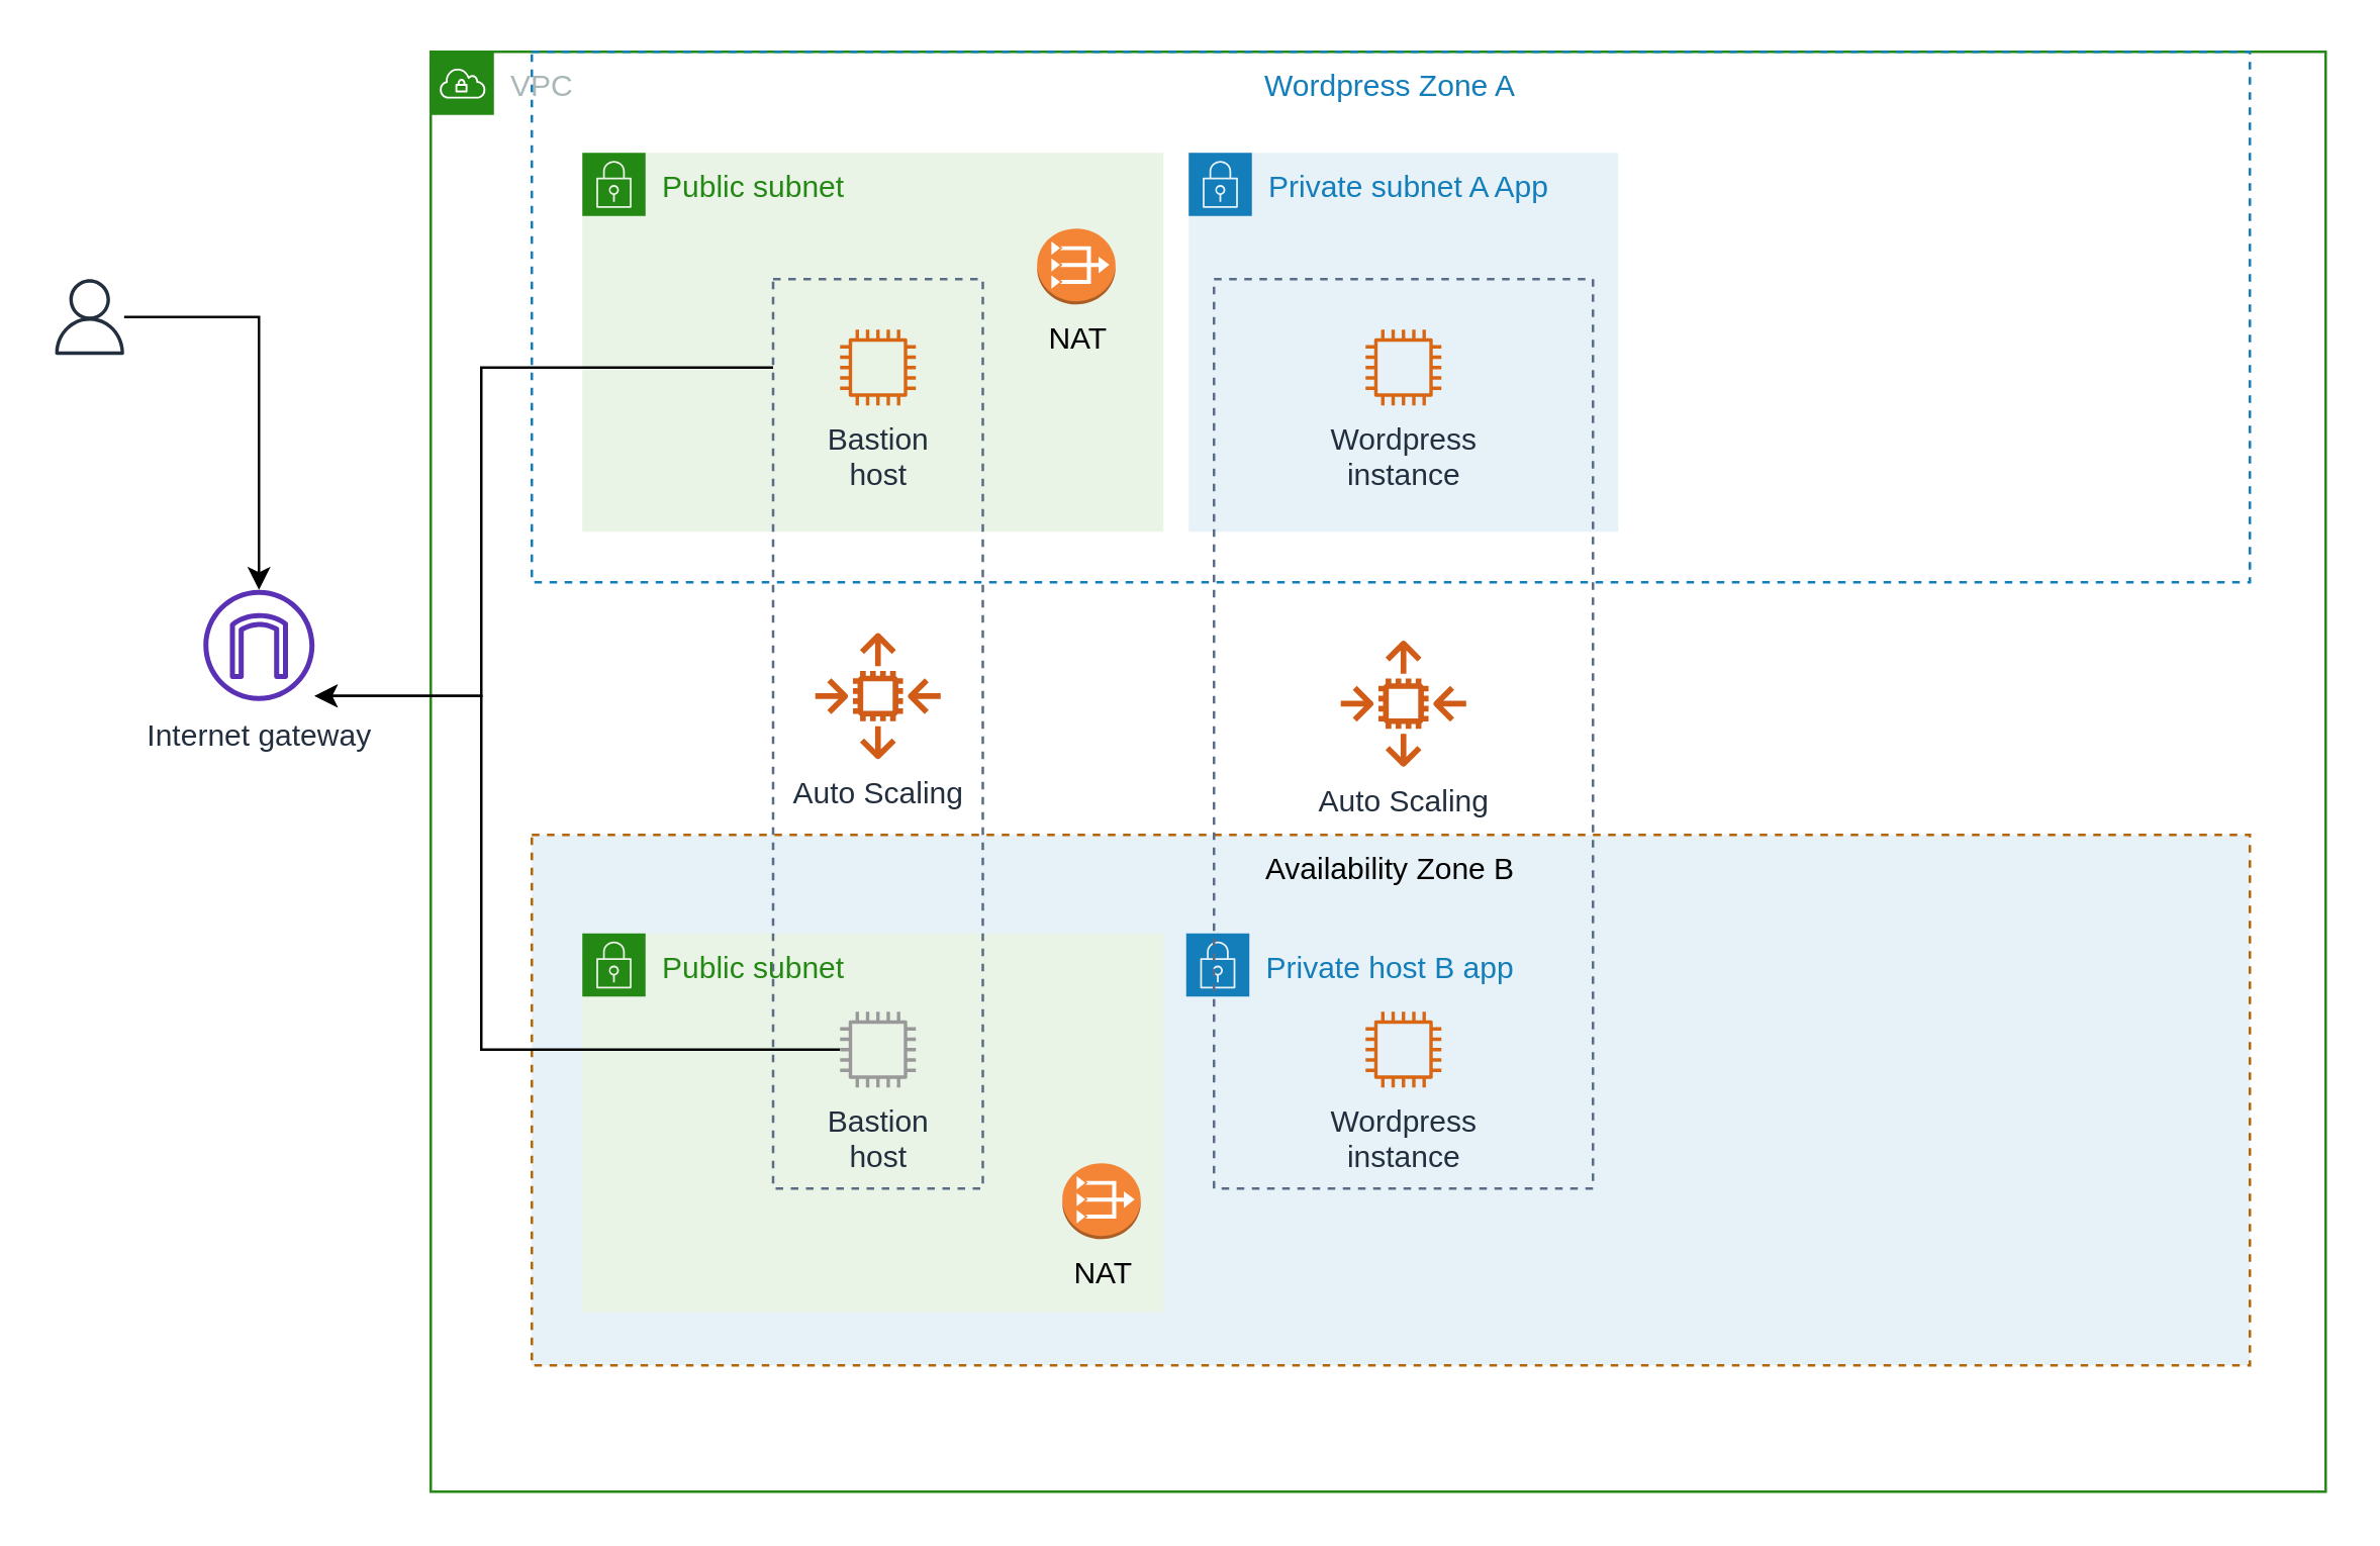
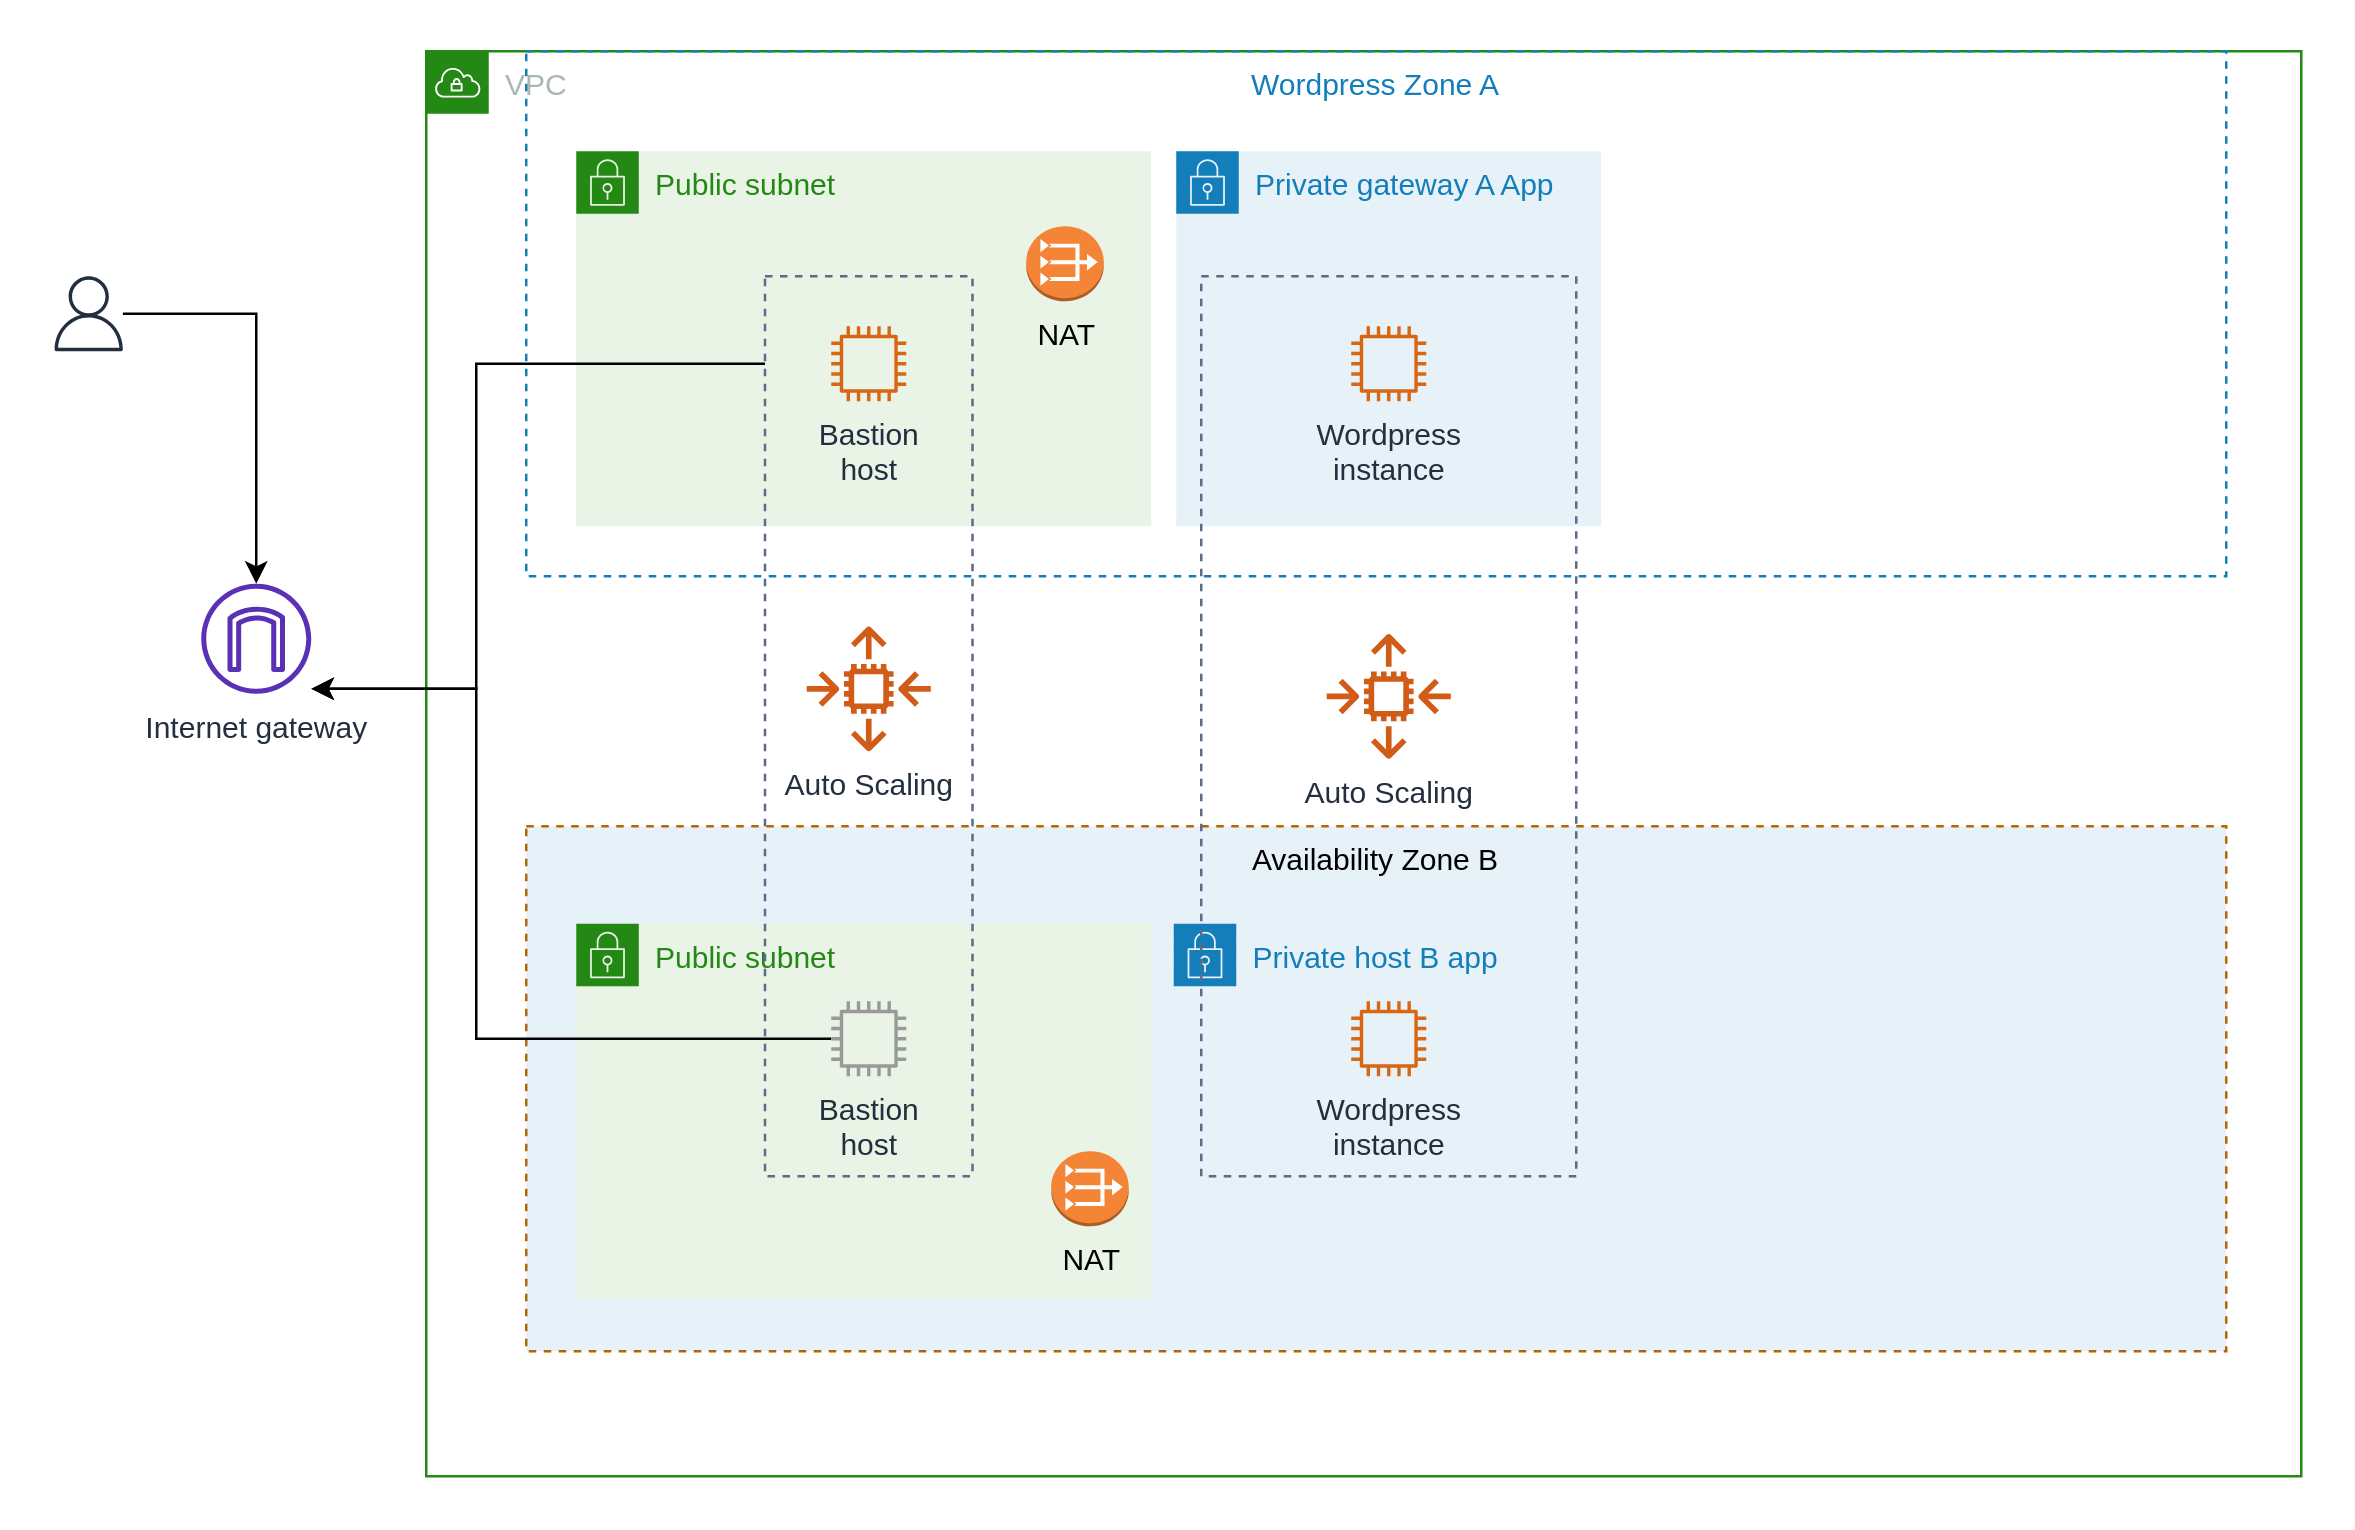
  <mxCell id="0" />
  <mxCell id="1" parent="0" />
  <mxCell id="2" value="Availability Zone B" style="strokeColor=#b46504;dashed=1;verticalAlign=top;fontStyle=0;fillColor=#e6f2f8;" vertex="1" parent="1"><mxGeometry x="210" y="330" width="680" height="210" as="geometry" /></mxCell>
  <mxCell id="3" value="VPC" style="points=[[0,0],[0.25,0],[0.5,0],[0.75,0],[1,0],[1,0.25],[1,0.5],[1,0.75],[1,1],[0.75,1],[0.5,1],[0.25,1],[0,1],[0,0.75],[0,0.5],[0,0.25]];outlineConnect=0;gradientColor=none;html=1;whiteSpace=wrap;fontSize=12;fontStyle=0;shape=mxgraph.aws4.group;grIcon=mxgraph.aws4.group_vpc;strokeColor=#248814;fillColor=none;verticalAlign=top;align=left;spacingLeft=30;fontColor=#AAB7B8;dashed=0;" vertex="1" parent="1"><mxGeometry x="170" y="20" width="750" height="570" as="geometry" /></mxCell>
  <mxCell id="4" value="Private host B app" style="points=[[0,0],[0.25,0],[0.5,0],[0.75,0],[1,0],[1,0.25],[1,0.5],[1,0.75],[1,1],[0.75,1],[0.5,1],[0.25,1],[0,1],[0,0.75],[0,0.5],[0,0.25]];outlineConnect=0;gradientColor=none;html=1;whiteSpace=wrap;fontSize=12;fontStyle=0;shape=mxgraph.aws4.group;grIcon=mxgraph.aws4.group_security_group;grStroke=0;strokeColor=#147EBA;fillColor=#E6F2F8;verticalAlign=top;align=left;spacingLeft=30;fontColor=#147EBA;dashed=0;" vertex="1" parent="1"><mxGeometry x="469" y="369" width="170" height="150" as="geometry" /></mxCell>
- <mxCell id="5" value="Private subnet A App" style="points=[[0,0],[0.25,0],[0.5,0],[0.75,0],[1,0],[1,0.25],[1,0.5],[1,0.75],[1,1],[0.75,1],[0.5,1],[0.25,1],[0,1],[0,0.75],[0,0.5],[0,0.25]];outlineConnect=0;gradientColor=none;html=1;whiteSpace=wrap;fontSize=12;fontStyle=0;shape=mxgraph.aws4.group;grIcon=mxgraph.aws4.group_security_group;grStroke=0;strokeColor=#147EBA;fillColor=#E6F2F8;verticalAlign=top;align=left;spacingLeft=30;fontColor=#147EBA;dashed=0;" vertex="1" parent="1"><mxGeometry x="470" y="60" width="170" height="150" as="geometry" /></mxCell>
+ <mxCell id="5" value="Private gateway A App" style="points=[[0,0],[0.25,0],[0.5,0],[0.75,0],[1,0],[1,0.25],[1,0.5],[1,0.75],[1,1],[0.75,1],[0.5,1],[0.25,1],[0,1],[0,0.75],[0,0.5],[0,0.25]];outlineConnect=0;gradientColor=none;html=1;whiteSpace=wrap;fontSize=12;fontStyle=0;shape=mxgraph.aws4.group;grIcon=mxgraph.aws4.group_security_group;grStroke=0;strokeColor=#147EBA;fillColor=#E6F2F8;verticalAlign=top;align=left;spacingLeft=30;fontColor=#147EBA;dashed=0;" vertex="1" parent="1"><mxGeometry x="470" y="60" width="170" height="150" as="geometry" /></mxCell>
  <mxCell id="6" value="" style="fillColor=none;strokeColor=#5A6C86;dashed=1;verticalAlign=top;fontStyle=0;fontColor=#5A6C86;" vertex="1" parent="1"><mxGeometry x="480" y="110" width="150" height="360" as="geometry" /></mxCell>
  <mxCell id="7" value="Public subnet" style="points=[[0,0],[0.25,0],[0.5,0],[0.75,0],[1,0],[1,0.25],[1,0.5],[1,0.75],[1,1],[0.75,1],[0.5,1],[0.25,1],[0,1],[0,0.75],[0,0.5],[0,0.25]];outlineConnect=0;gradientColor=none;html=1;whiteSpace=wrap;fontSize=12;fontStyle=0;shape=mxgraph.aws4.group;grIcon=mxgraph.aws4.group_security_group;grStroke=0;strokeColor=#248814;fillColor=#E9F3E6;verticalAlign=top;align=left;spacingLeft=30;fontColor=#248814;dashed=0;" vertex="1" parent="1"><mxGeometry x="230" y="369" width="230" height="150" as="geometry" /></mxCell>
  <mxCell id="8" value="Wordpress Zone A" style="fillColor=none;strokeColor=#147EBA;dashed=1;verticalAlign=top;fontStyle=0;fontColor=#147EBA;" vertex="1" parent="1"><mxGeometry x="210" y="20" width="680" height="210" as="geometry" /></mxCell>
  <mxCell id="9" value="Public subnet" style="points=[[0,0],[0.25,0],[0.5,0],[0.75,0],[1,0],[1,0.25],[1,0.5],[1,0.75],[1,1],[0.75,1],[0.5,1],[0.25,1],[0,1],[0,0.75],[0,0.5],[0,0.25]];outlineConnect=0;gradientColor=none;html=1;whiteSpace=wrap;fontSize=12;fontStyle=0;shape=mxgraph.aws4.group;grIcon=mxgraph.aws4.group_security_group;grStroke=0;strokeColor=#248814;fillColor=#E9F3E6;verticalAlign=top;align=left;spacingLeft=30;fontColor=#248814;dashed=0;" vertex="1" parent="1"><mxGeometry x="230" y="60" width="230" height="150" as="geometry" /></mxCell>
  <mxCell id="10" value="" style="fillColor=none;strokeColor=#5A6C86;dashed=1;verticalAlign=top;fontStyle=0;fontColor=#5A6C86;" vertex="1" parent="1"><mxGeometry x="305.5" y="110" width="83" height="360" as="geometry" /></mxCell>
  <mxCell id="11" value="Auto Scaling" style="outlineConnect=0;fontColor=#232F3E;gradientColor=none;fillColor=#D05C17;strokeColor=none;dashed=0;verticalLabelPosition=bottom;verticalAlign=top;align=center;html=1;fontSize=12;fontStyle=0;aspect=fixed;pointerEvents=1;shape=mxgraph.aws4.auto_scaling2;" vertex="1" parent="1"><mxGeometry x="322" y="250" width="50" height="50" as="geometry" /></mxCell>
  <mxCell id="12" style="edgeStyle=orthogonalEdgeStyle;rounded=0;orthogonalLoop=1;jettySize=auto;html=1;" edge="1" parent="1" source="10" target="14"><mxGeometry relative="1" as="geometry"><mxPoint x="150" y="270" as="targetPoint" /><Array as="points"><mxPoint x="190" y="145" /><mxPoint x="190" y="275" /></Array></mxGeometry></mxCell>
  <mxCell id="13" value="&lt;div&gt;Bastion&lt;/div&gt;&lt;div&gt;host&lt;br&gt;&lt;/div&gt;" style="outlineConnect=0;fontColor=#232F3E;gradientColor=none;fillColor=#D86613;strokeColor=none;dashed=0;verticalLabelPosition=bottom;verticalAlign=top;align=center;html=1;fontSize=12;fontStyle=0;aspect=fixed;pointerEvents=1;shape=mxgraph.aws4.instance2;" vertex="1" parent="1"><mxGeometry x="332" y="130" width="30" height="30" as="geometry" /></mxCell>
  <mxCell id="14" value="Internet gateway" style="outlineConnect=0;fontColor=#232F3E;gradientColor=none;fillColor=#5A30B5;strokeColor=none;dashed=0;verticalLabelPosition=bottom;verticalAlign=top;align=center;html=1;fontSize=12;fontStyle=0;aspect=fixed;pointerEvents=1;shape=mxgraph.aws4.internet_gateway;" vertex="1" parent="1"><mxGeometry x="80" y="233" width="44" height="44" as="geometry" /></mxCell>
  <mxCell id="15" style="edgeStyle=orthogonalEdgeStyle;rounded=0;orthogonalLoop=1;jettySize=auto;html=1;" edge="1" parent="1" source="16" target="14"><mxGeometry relative="1" as="geometry" /></mxCell>
  <mxCell id="16" value="" style="outlineConnect=0;fontColor=#232F3E;gradientColor=none;fillColor=#232F3E;strokeColor=none;dashed=0;verticalLabelPosition=bottom;verticalAlign=top;align=center;html=1;fontSize=12;fontStyle=0;aspect=fixed;pointerEvents=1;shape=mxgraph.aws4.user;" vertex="1" parent="1"><mxGeometry x="20" y="110" width="30" height="30" as="geometry" /></mxCell>
  <mxCell id="17" style="edgeStyle=orthogonalEdgeStyle;rounded=0;orthogonalLoop=1;jettySize=auto;html=1;" edge="1" parent="1" source="18" target="14"><mxGeometry relative="1" as="geometry"><mxPoint x="140" y="435" as="targetPoint" /><Array as="points"><mxPoint x="190" y="415" /><mxPoint x="190" y="275" /></Array></mxGeometry></mxCell>
  <mxCell id="18" value="&lt;div&gt;Bastion&lt;/div&gt;&lt;div&gt;host&lt;br&gt;&lt;/div&gt;" style="outlineConnect=0;fontColor=#232F3E;gradientColor=none;fillColor=#999999;strokeColor=#808080;dashed=0;verticalLabelPosition=bottom;verticalAlign=top;align=center;html=1;fontSize=12;fontStyle=0;aspect=fixed;pointerEvents=1;shape=mxgraph.aws4.instance2;" vertex="1" parent="1"><mxGeometry x="332" y="400" width="30" height="30" as="geometry" /></mxCell>
  <mxCell id="19" value="NAT" style="outlineConnect=0;dashed=0;verticalLabelPosition=bottom;verticalAlign=top;align=center;html=1;shape=mxgraph.aws3.vpc_nat_gateway;fillColor=#F58536;gradientColor=none;strokeColor=#808080;" vertex="1" parent="1"><mxGeometry x="410" y="90" width="31" height="30" as="geometry" /></mxCell>
  <mxCell id="20" value="NAT" style="outlineConnect=0;dashed=0;verticalLabelPosition=bottom;verticalAlign=top;align=center;html=1;shape=mxgraph.aws3.vpc_nat_gateway;fillColor=#F58536;gradientColor=none;strokeColor=#808080;" vertex="1" parent="1"><mxGeometry x="420" y="460" width="31" height="30" as="geometry" /></mxCell>
  <mxCell id="21" value="&lt;div&gt;Wordpress&lt;/div&gt;&lt;div&gt;instance&lt;br&gt;&lt;/div&gt;" style="outlineConnect=0;fontColor=#232F3E;gradientColor=none;fillColor=#D86613;strokeColor=none;dashed=0;verticalLabelPosition=bottom;verticalAlign=top;align=center;html=1;fontSize=12;fontStyle=0;aspect=fixed;pointerEvents=1;shape=mxgraph.aws4.instance2;" vertex="1" parent="1"><mxGeometry x="540" y="130" width="30" height="30" as="geometry" /></mxCell>
  <mxCell id="22" value="Auto Scaling" style="outlineConnect=0;fontColor=#232F3E;gradientColor=none;fillColor=#D05C17;strokeColor=none;dashed=0;verticalLabelPosition=bottom;verticalAlign=top;align=center;html=1;fontSize=12;fontStyle=0;aspect=fixed;pointerEvents=1;shape=mxgraph.aws4.auto_scaling2;" vertex="1" parent="1"><mxGeometry x="530" y="253" width="50" height="50" as="geometry" /></mxCell>
  <mxCell id="23" value="&lt;div&gt;Wordpress&lt;/div&gt;&lt;div&gt;instance&lt;br&gt;&lt;/div&gt;" style="outlineConnect=0;fontColor=#232F3E;gradientColor=none;fillColor=#D86613;strokeColor=none;dashed=0;verticalLabelPosition=bottom;verticalAlign=top;align=center;html=1;fontSize=12;fontStyle=0;aspect=fixed;pointerEvents=1;shape=mxgraph.aws4.instance2;" vertex="1" parent="1"><mxGeometry x="540" y="400" width="30" height="30" as="geometry" /></mxCell>
